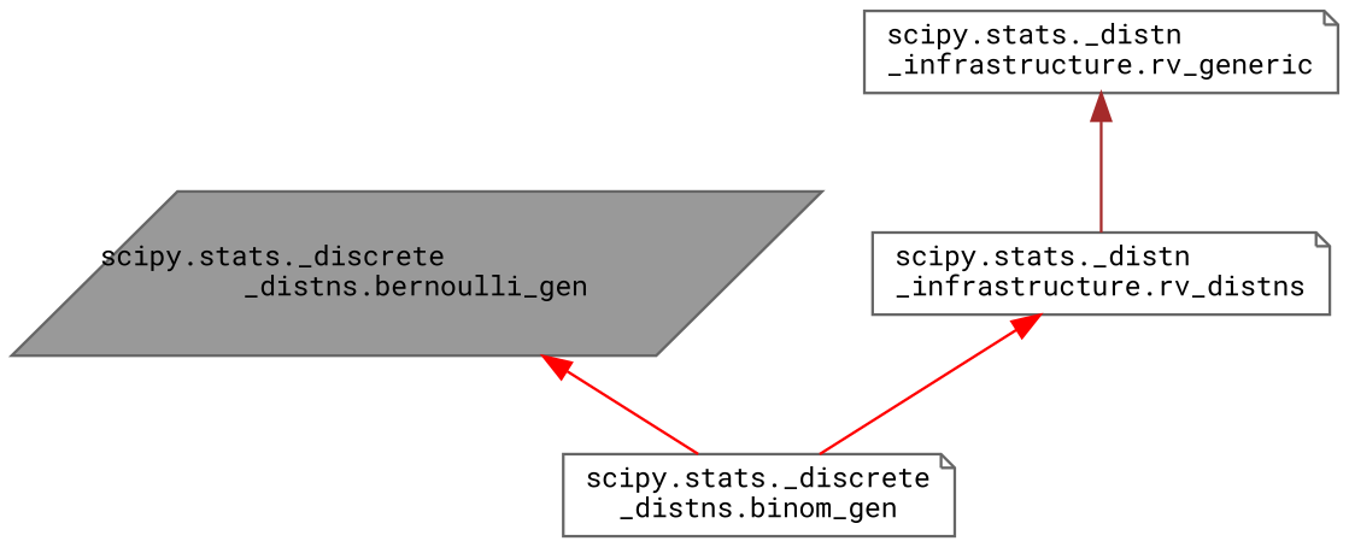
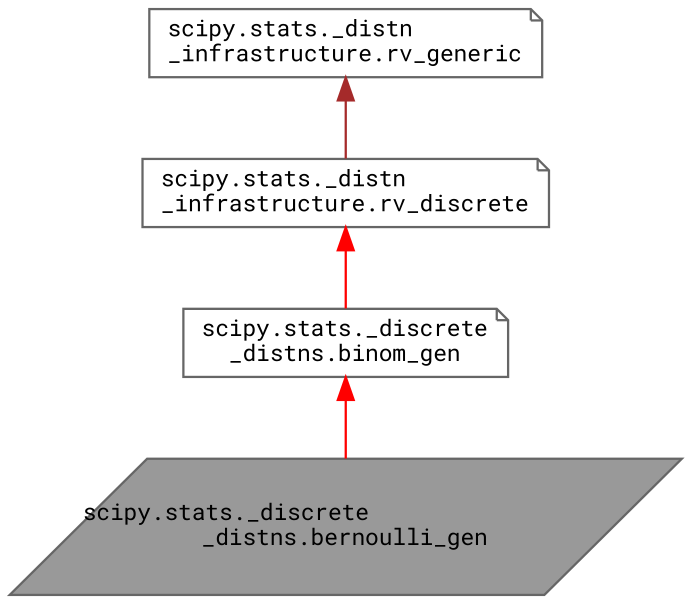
  digraph {
    fontname="Roboto Mono"
    node [color=gray40 fillcolor=white fontname="Roboto Mono" fontsize=10 shape=note style=filled]
    edge [color=red dir=back fontname="Roboto Mono" fontsize=10 labelfontname=Helvetica labelfontsize=10 style=solid]
    n1 [fillcolor=grey60 fontcolor=black height=0.2 label="scipy.stats._discrete\l_distns.bernoulli_gen" shape=parallelogram width=0.4]
    n2 [height=0.2 label="scipy.stats._discrete\l_distns.binom_gen" width=0.4]
-   n3 [height=0.2 label="scipy.stats._distn\l_infrastructure.rv_distns" width=0.4]
+   n3 [height=0.2 label="scipy.stats._distn\l_infrastructure.rv_discrete" width=0.4]
    n4 [height=0.2 label="scipy.stats._distn\l_infrastructure.rv_generic" width=0.4]
-   n1 -> n2
+   n2 -> n1
    n3 -> n2
    n4 -> n3 [color=brown]
  }
